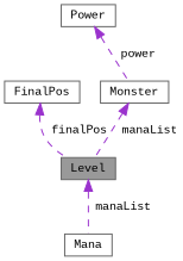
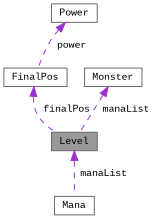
  digraph {
    fontname="Liberation Mono"
    node [color=gray40 fillcolor=white fontname="Liberation Mono" fontsize=10 shape=box style=filled]
    edge [color=darkorchid3 dir=back fontname="Liberation Mono" fontsize=10 labelfontname=Helvetica labelfontsize=10 style=dashed]
    n1 [fillcolor=grey60 fontcolor=black height=0.2 label=Level width=0.4]
    n2 [height=0.2 label=Mana width=0.4]
    n3 [height=0.2 label=FinalPos width=0.4]
    n4 [height=0.2 label=Monster width=0.4]
    n5 [height=0.2 label=Power width=0.4]
    n1 -> n2 [label=" manaList"]
    n3 -> n1 [label=" finalPos"]
    n4 -> n1 [label=" manaList"]
-   n5 -> n4 [label=" power"]
+   n5 -> n3 [label=" power"]
  }
